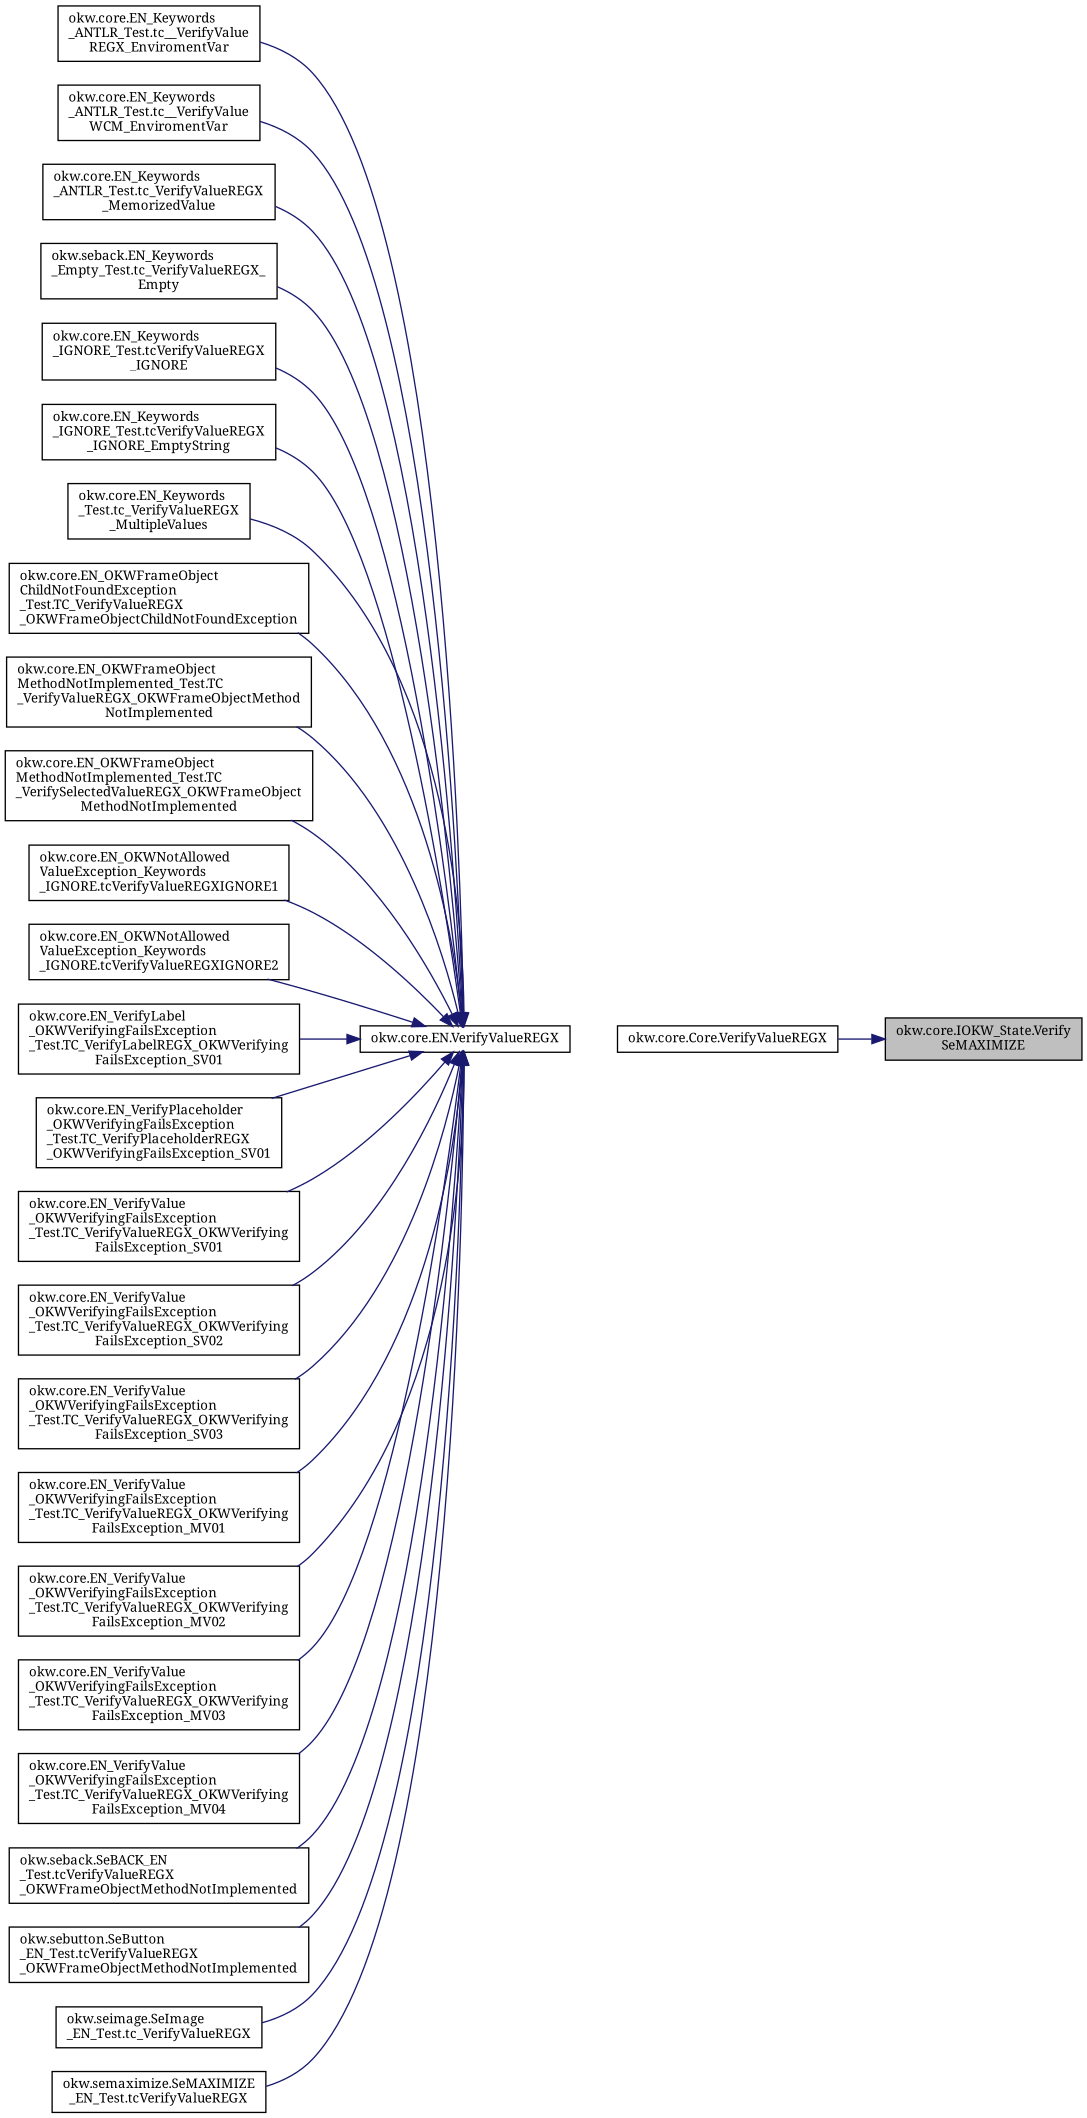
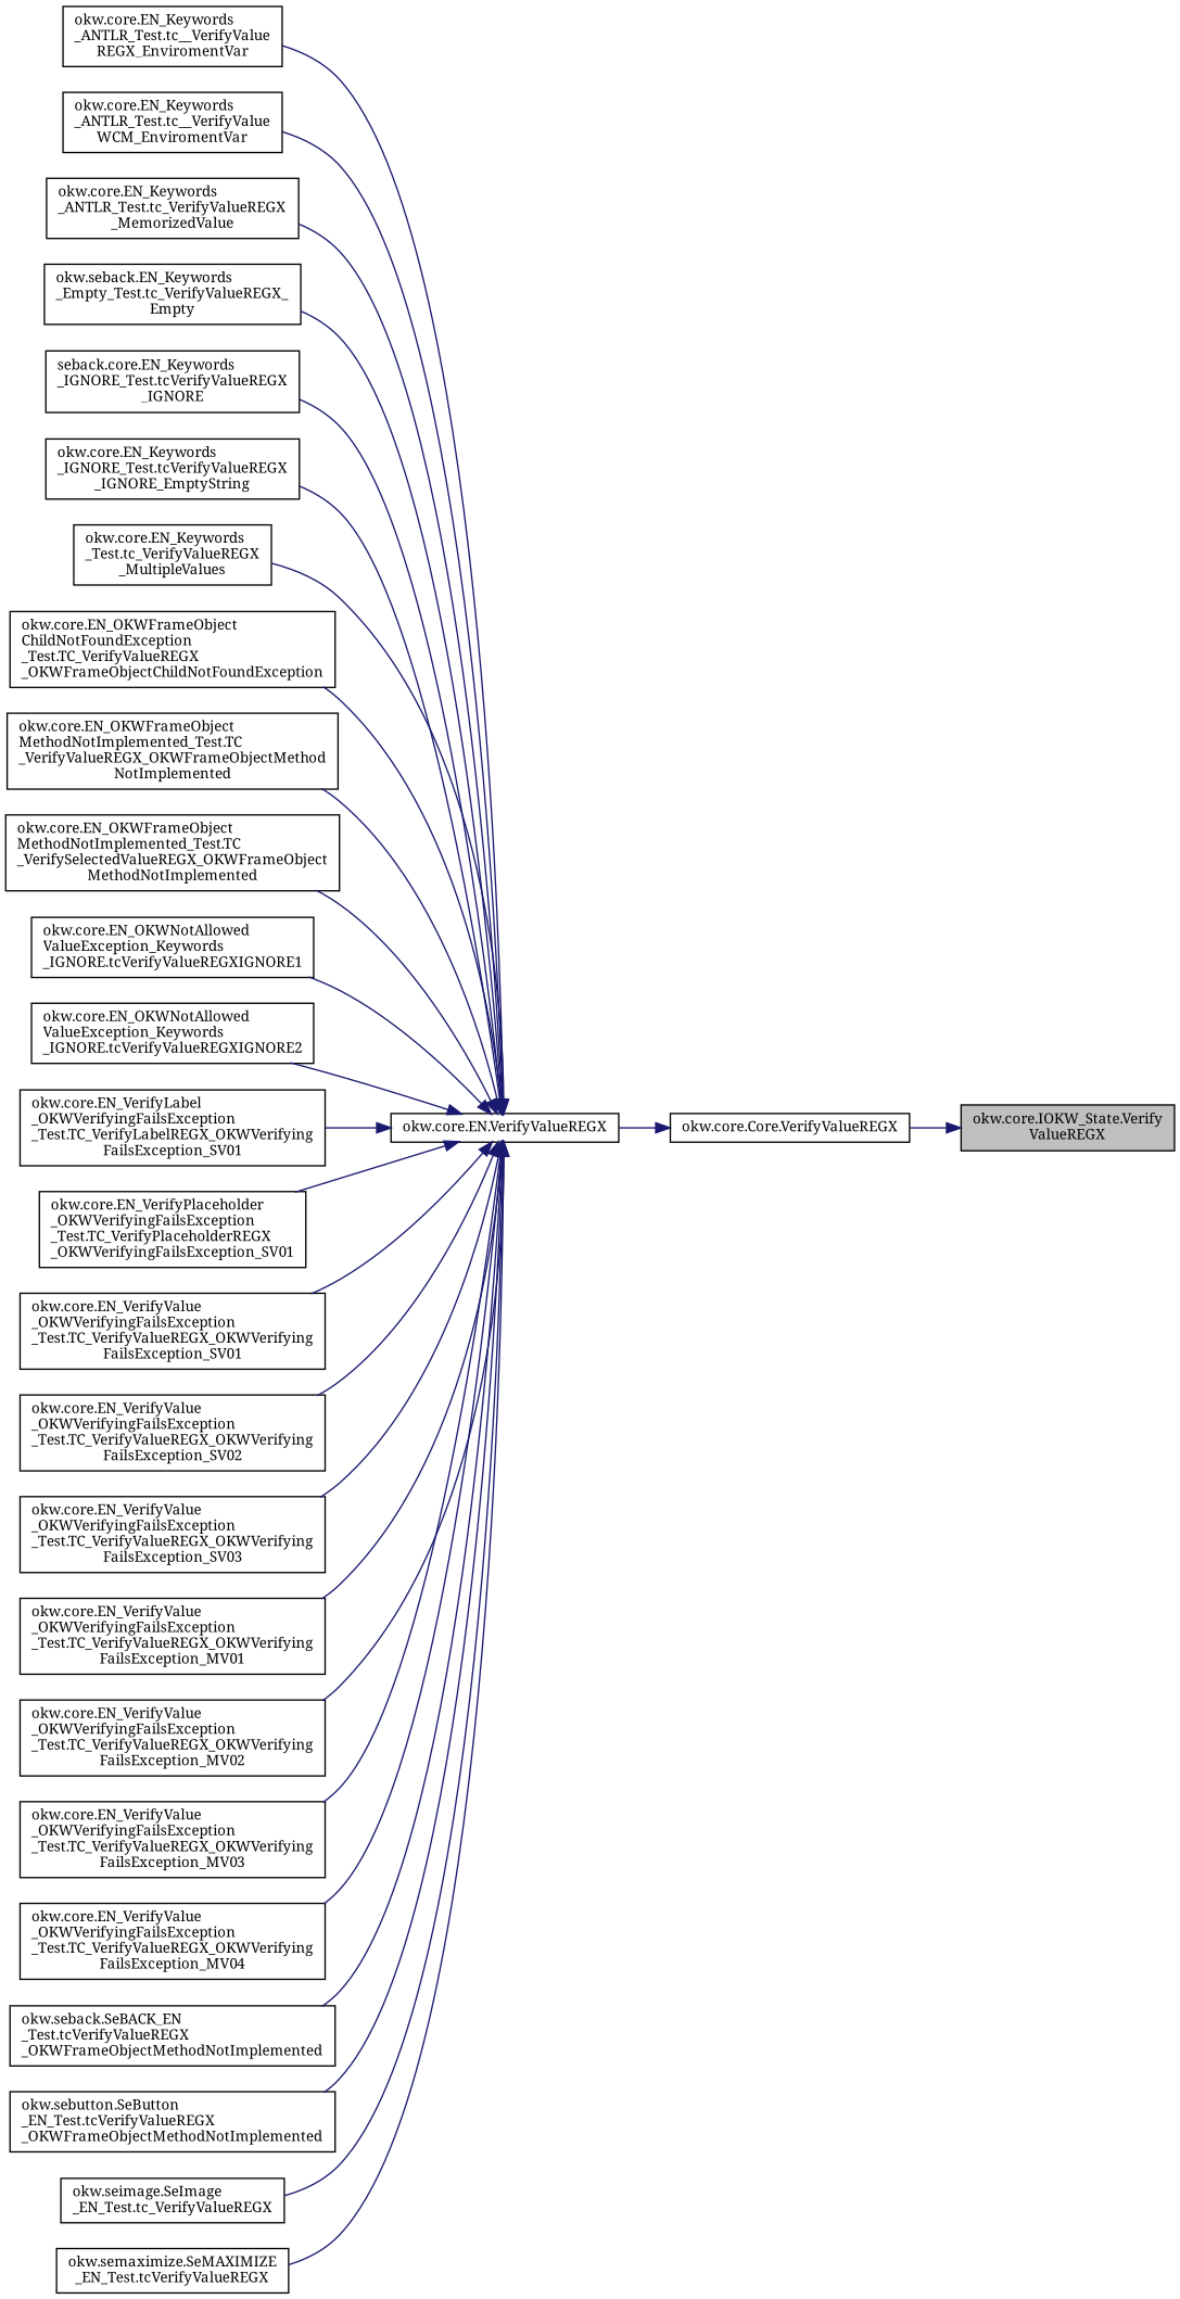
  digraph {
    fontname="Noto Serif"
    rankdir=RL
    node [color=black fillcolor=white fontname="Noto Serif" fontsize=10 shape=record style=filled]
    edge [color=midnightblue dir=back fontname="Noto Serif" fontsize=10 labelfontname=Helvetica labelfontsize=10 style=solid]
-   n1 [fillcolor=grey75 fontcolor=black height=0.2 label="okw.core.IOKW_State.Verify\lSeMAXIMIZE" width=0.4]
+   n1 [fillcolor=grey75 fontcolor=black height=0.2 label="okw.core.IOKW_State.Verify\lValueREGX" width=0.4]
    n2 [height=0.2 label="okw.core.Core.VerifyValueREGX" width=0.4]
    n3 [height=0.2 label="okw.core.EN.VerifyValueREGX" width=0.4]
    n4 [height=0.2 label="okw.core.EN_Keywords\l_ANTLR_Test.tc__VerifyValue\lREGX_EnviromentVar" width=0.4]
    n5 [height=0.2 label="okw.core.EN_Keywords\l_ANTLR_Test.tc__VerifyValue\lWCM_EnviromentVar" width=0.4]
    n6 [height=0.2 label="okw.core.EN_Keywords\l_ANTLR_Test.tc_VerifyValueREGX\l_MemorizedValue" width=0.4]
    n7 [height=0.2 label="okw.seback.EN_Keywords\l_Empty_Test.tc_VerifyValueREGX_\lEmpty" width=0.4]
-   n8 [height=0.2 label="okw.core.EN_Keywords\l_IGNORE_Test.tcVerifyValueREGX\l_IGNORE" width=0.4]
+   n8 [height=0.2 label="seback.core.EN_Keywords\l_IGNORE_Test.tcVerifyValueREGX\l_IGNORE" width=0.4]
    n9 [height=0.2 label="okw.core.EN_Keywords\l_IGNORE_Test.tcVerifyValueREGX\l_IGNORE_EmptyString" width=0.4]
    n10 [height=0.2 label="okw.core.EN_Keywords\l_Test.tc_VerifyValueREGX\l_MultipleValues" width=0.4]
    n11 [height=0.2 label="okw.core.EN_OKWFrameObject\lChildNotFoundException\l_Test.TC_VerifyValueREGX\l_OKWFrameObjectChildNotFoundException" width=0.4]
    n12 [height=0.2 label="okw.core.EN_OKWFrameObject\lMethodNotImplemented_Test.TC\l_VerifyValueREGX_OKWFrameObjectMethod\lNotImplemented" width=0.4]
    n13 [height=0.2 label="okw.core.EN_OKWFrameObject\lMethodNotImplemented_Test.TC\l_VerifySelectedValueREGX_OKWFrameObject\lMethodNotImplemented" width=0.4]
    n14 [height=0.2 label="okw.core.EN_OKWNotAllowed\lValueException_Keywords\l_IGNORE.tcVerifyValueREGXIGNORE1" width=0.4]
    n15 [height=0.2 label="okw.core.EN_OKWNotAllowed\lValueException_Keywords\l_IGNORE.tcVerifyValueREGXIGNORE2" width=0.4]
    n16 [height=0.2 label="okw.core.EN_VerifyLabel\l_OKWVerifyingFailsException\l_Test.TC_VerifyLabelREGX_OKWVerifying\lFailsException_SV01" width=0.4]
    n17 [height=0.2 label="okw.core.EN_VerifyPlaceholder\l_OKWVerifyingFailsException\l_Test.TC_VerifyPlaceholderREGX\l_OKWVerifyingFailsException_SV01" width=0.4]
    n18 [height=0.2 label="okw.core.EN_VerifyValue\l_OKWVerifyingFailsException\l_Test.TC_VerifyValueREGX_OKWVerifying\lFailsException_SV01" width=0.4]
    n19 [height=0.2 label="okw.core.EN_VerifyValue\l_OKWVerifyingFailsException\l_Test.TC_VerifyValueREGX_OKWVerifying\lFailsException_SV02" width=0.4]
    n20 [height=0.2 label="okw.core.EN_VerifyValue\l_OKWVerifyingFailsException\l_Test.TC_VerifyValueREGX_OKWVerifying\lFailsException_SV03" width=0.4]
    n21 [height=0.2 label="okw.core.EN_VerifyValue\l_OKWVerifyingFailsException\l_Test.TC_VerifyValueREGX_OKWVerifying\lFailsException_MV01" width=0.4]
    n22 [height=0.2 label="okw.core.EN_VerifyValue\l_OKWVerifyingFailsException\l_Test.TC_VerifyValueREGX_OKWVerifying\lFailsException_MV02" width=0.4]
    n23 [height=0.2 label="okw.core.EN_VerifyValue\l_OKWVerifyingFailsException\l_Test.TC_VerifyValueREGX_OKWVerifying\lFailsException_MV03" width=0.4]
    n24 [height=0.2 label="okw.core.EN_VerifyValue\l_OKWVerifyingFailsException\l_Test.TC_VerifyValueREGX_OKWVerifying\lFailsException_MV04" width=0.4]
    n25 [height=0.2 label="okw.seback.SeBACK_EN\l_Test.tcVerifyValueREGX\l_OKWFrameObjectMethodNotImplemented" width=0.4]
    n26 [height=0.2 label="okw.sebutton.SeButton\l_EN_Test.tcVerifyValueREGX\l_OKWFrameObjectMethodNotImplemented" width=0.4]
    n27 [height=0.2 label="okw.seimage.SeImage\l_EN_Test.tc_VerifyValueREGX" width=0.4]
    n28 [height=0.2 label="okw.semaximize.SeMAXIMIZE\l_EN_Test.tcVerifyValueREGX" width=0.4]
    n1 -> n2
+   n2 -> n3
    n3 -> n4
    n3 -> n5
    n3 -> n6
    n3 -> n7
    n3 -> n8
    n3 -> n9
    n3 -> n10
    n3 -> n11
    n3 -> n12
    n3 -> n13
    n3 -> n14
    n3 -> n15
    n3 -> n16
    n3 -> n17
    n3 -> n18
    n3 -> n19
    n3 -> n20
    n3 -> n21
    n3 -> n22
    n3 -> n23
    n3 -> n24
    n3 -> n25
    n3 -> n26
    n3 -> n27
    n3 -> n28
  }
